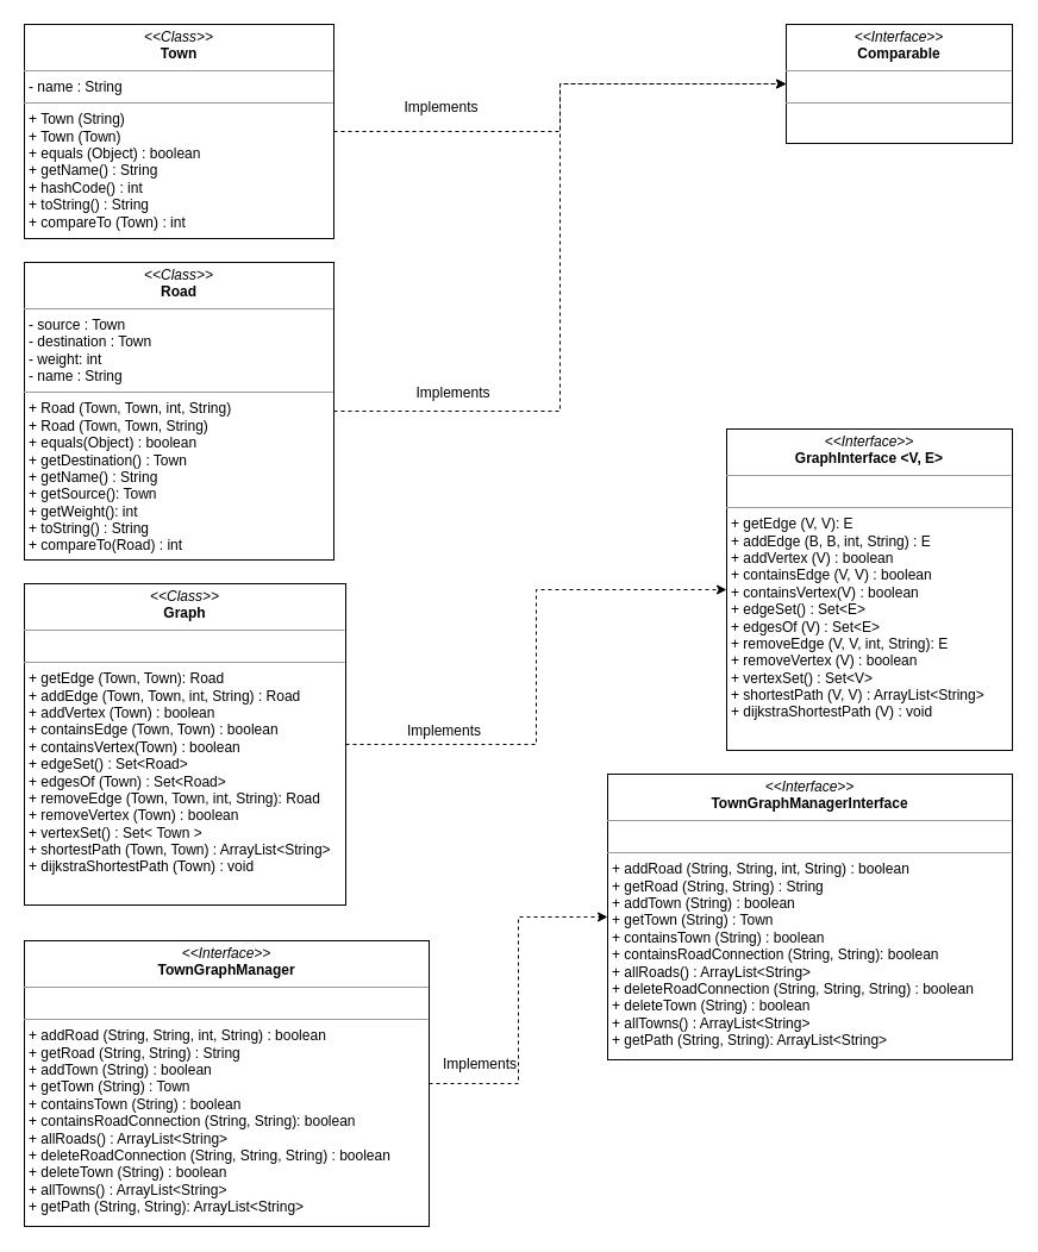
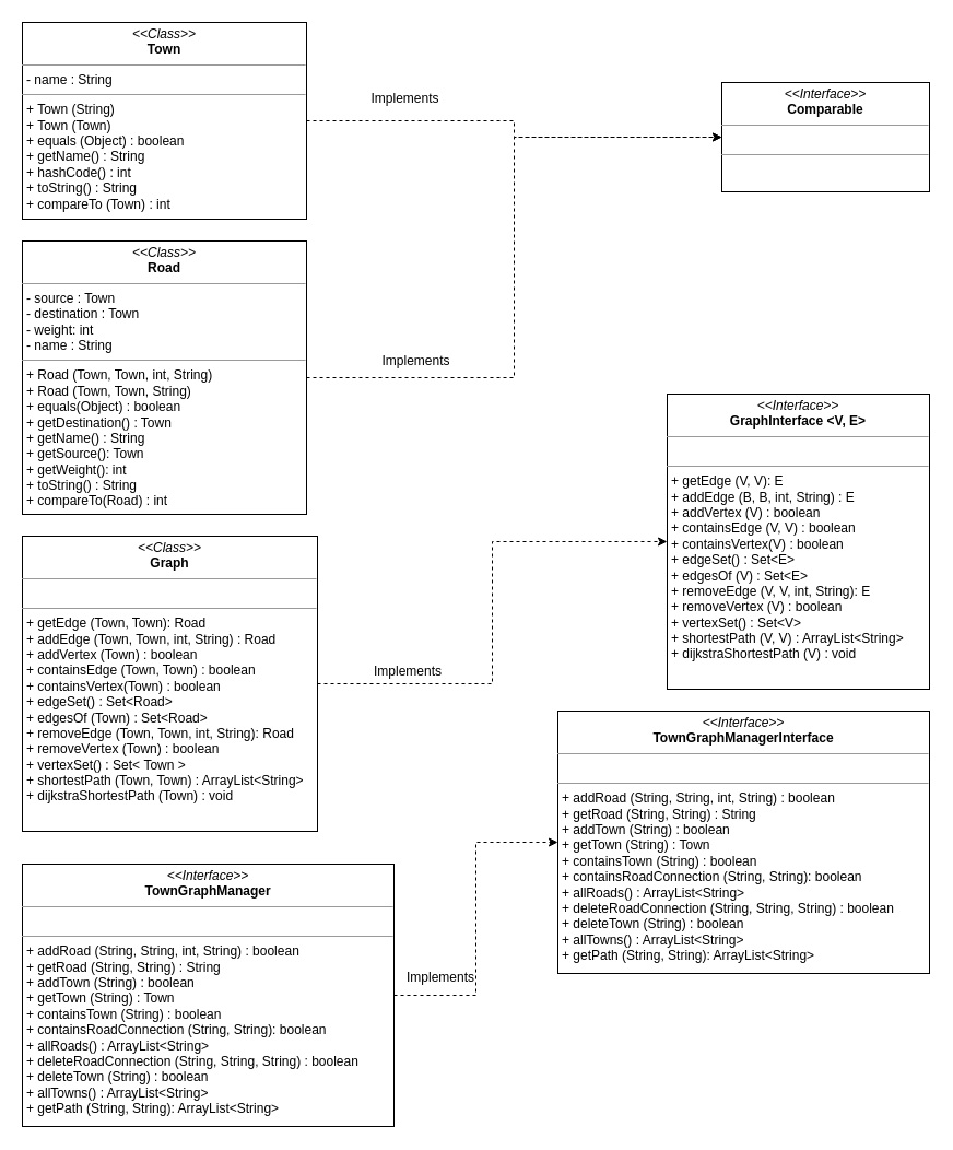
  <mxCell id="0" />
  <mxCell id="1" parent="0" />
- <mxCell id="2" value="&lt;p style=&quot;margin: 0px ; margin-top: 4px ; text-align: center&quot;&gt;&lt;i&gt;&amp;lt;&amp;lt;Interface&amp;gt;&amp;gt;&lt;/i&gt;&lt;br&gt;&lt;b&gt;Comparable&lt;/b&gt;&lt;/p&gt;&lt;hr size=&quot;1&quot;&gt;&lt;p style=&quot;margin: 0px ; margin-left: 4px&quot;&gt;&lt;br&gt;&lt;/p&gt;&lt;hr size=&quot;1&quot;&gt;&lt;p style=&quot;margin: 0px ; margin-left: 4px&quot;&gt;&lt;br&gt;&lt;/p&gt;" style="verticalAlign=top;align=left;overflow=fill;fontSize=12;fontFamily=Helvetica;html=1;" vertex="1" parent="1"><mxGeometry x="660" y="20" width="190" height="100" as="geometry" /></mxCell>
+ <mxCell id="2" value="&lt;p style=&quot;margin: 0px ; margin-top: 4px ; text-align: center&quot;&gt;&lt;i&gt;&amp;lt;&amp;lt;Interface&amp;gt;&amp;gt;&lt;/i&gt;&lt;br&gt;&lt;b&gt;Comparable&lt;/b&gt;&lt;/p&gt;&lt;hr size=&quot;1&quot;&gt;&lt;p style=&quot;margin: 0px ; margin-left: 4px&quot;&gt;&lt;br&gt;&lt;/p&gt;&lt;hr size=&quot;1&quot;&gt;&lt;p style=&quot;margin: 0px ; margin-left: 4px&quot;&gt;&lt;br&gt;&lt;/p&gt;" style="verticalAlign=top;align=left;overflow=fill;fontSize=12;fontFamily=Helvetica;html=1;" vertex="1" parent="1"><mxGeometry x="660" y="75" width="190" height="100" as="geometry" /></mxCell>
  <mxCell id="3" style="edgeStyle=orthogonalEdgeStyle;rounded=0;orthogonalLoop=1;jettySize=auto;html=1;entryX=0;entryY=0.5;entryDx=0;entryDy=0;dashed=1;" edge="1" parent="1" source="4" target="2"><mxGeometry relative="1" as="geometry" /></mxCell>
  <mxCell id="4" value="&lt;p style=&quot;margin: 0px ; margin-top: 4px ; text-align: center&quot;&gt;&lt;i&gt;&amp;lt;&amp;lt;Class&amp;gt;&amp;gt;&lt;/i&gt;&lt;br&gt;&lt;b&gt;Town&lt;/b&gt;&lt;/p&gt;&lt;hr size=&quot;1&quot;&gt;&lt;p style=&quot;margin: 0px ; margin-left: 4px&quot;&gt;- name : String&lt;/p&gt;&lt;hr size=&quot;1&quot;&gt;&lt;p style=&quot;margin: 0px ; margin-left: 4px&quot;&gt;+ Town (String)&lt;/p&gt;&lt;p style=&quot;margin: 0px ; margin-left: 4px&quot;&gt;+ Town (Town)&lt;/p&gt;&lt;p style=&quot;margin: 0px ; margin-left: 4px&quot;&gt;+ equals (Object) : boolean&lt;/p&gt;&lt;p style=&quot;margin: 0px ; margin-left: 4px&quot;&gt;+ getName() : String&lt;/p&gt;&lt;p style=&quot;margin: 0px ; margin-left: 4px&quot;&gt;+ hashCode() : int&lt;/p&gt;&lt;p style=&quot;margin: 0px ; margin-left: 4px&quot;&gt;+ toString() : String&lt;/p&gt;&lt;p style=&quot;margin: 0px ; margin-left: 4px&quot;&gt;+ compareTo (Town) : int&lt;/p&gt;&lt;p style=&quot;margin: 0px ; margin-left: 4px&quot;&gt;&lt;br&gt;&lt;/p&gt;" style="verticalAlign=top;align=left;overflow=fill;fontSize=12;fontFamily=Helvetica;html=1;" vertex="1" parent="1"><mxGeometry x="20" y="20" width="260" height="180" as="geometry" /></mxCell>
  <mxCell id="5" style="edgeStyle=orthogonalEdgeStyle;rounded=0;orthogonalLoop=1;jettySize=auto;html=1;entryX=0;entryY=0.5;entryDx=0;entryDy=0;dashed=1;" edge="1" parent="1" source="6" target="2"><mxGeometry relative="1" as="geometry" /></mxCell>
  <mxCell id="6" value="&lt;p style=&quot;margin: 0px ; margin-top: 4px ; text-align: center&quot;&gt;&lt;i&gt;&amp;lt;&amp;lt;Class&amp;gt;&amp;gt;&lt;/i&gt;&lt;br&gt;&lt;b&gt;Road&lt;/b&gt;&lt;/p&gt;&lt;hr size=&quot;1&quot;&gt;&lt;p style=&quot;margin: 0px ; margin-left: 4px&quot;&gt;- source : Town&lt;/p&gt;&lt;p style=&quot;margin: 0px ; margin-left: 4px&quot;&gt;- destination : Town&lt;/p&gt;&lt;p style=&quot;margin: 0px ; margin-left: 4px&quot;&gt;- weight: int&lt;/p&gt;&lt;p style=&quot;margin: 0px ; margin-left: 4px&quot;&gt;- name : String&lt;/p&gt;&lt;hr size=&quot;1&quot;&gt;&lt;p style=&quot;margin: 0px ; margin-left: 4px&quot;&gt;+ Road (Town, Town, int, String)&lt;/p&gt;&lt;p style=&quot;margin: 0px ; margin-left: 4px&quot;&gt;+ Road (Town, Town, String)&lt;/p&gt;&lt;p style=&quot;margin: 0px ; margin-left: 4px&quot;&gt;+ equals(Object) : boolean&lt;/p&gt;&lt;p style=&quot;margin: 0px ; margin-left: 4px&quot;&gt;+ getDestination() : Town&lt;/p&gt;&lt;p style=&quot;margin: 0px ; margin-left: 4px&quot;&gt;+ getName() : String&lt;/p&gt;&lt;p style=&quot;margin: 0px ; margin-left: 4px&quot;&gt;+ getSource(): Town&lt;/p&gt;&lt;p style=&quot;margin: 0px ; margin-left: 4px&quot;&gt;+ getWeight(): int&lt;/p&gt;&lt;p style=&quot;margin: 0px ; margin-left: 4px&quot;&gt;+ toString() : String&lt;/p&gt;&lt;p style=&quot;margin: 0px ; margin-left: 4px&quot;&gt;+ compareTo(Road) : int&lt;/p&gt;" style="verticalAlign=top;align=left;overflow=fill;fontSize=12;fontFamily=Helvetica;html=1;" vertex="1" parent="1"><mxGeometry x="20" y="220" width="260" height="250" as="geometry" /></mxCell>
  <mxCell id="7" value="&lt;p style=&quot;margin: 0px ; margin-top: 4px ; text-align: center&quot;&gt;&lt;i&gt;&amp;lt;&amp;lt;Interface&amp;gt;&amp;gt;&lt;/i&gt;&lt;br&gt;&lt;b&gt;GraphInterface &amp;lt;V, E&amp;gt;&lt;/b&gt;&lt;/p&gt;&lt;hr size=&quot;1&quot;&gt;&lt;p style=&quot;margin: 0px ; margin-left: 4px&quot;&gt;&lt;br&gt;&lt;/p&gt;&lt;hr size=&quot;1&quot;&gt;&lt;p style=&quot;margin: 0px ; margin-left: 4px&quot;&gt;+ getEdge (V, V): E&lt;/p&gt;&lt;p style=&quot;margin: 0px ; margin-left: 4px&quot;&gt;+ addEdge (B, B, int, String) : E&lt;/p&gt;&lt;p style=&quot;margin: 0px ; margin-left: 4px&quot;&gt;+ addVertex (V) : boolean&lt;/p&gt;&lt;p style=&quot;margin: 0px ; margin-left: 4px&quot;&gt;+ containsEdge (V, V) : boolean&lt;/p&gt;&lt;p style=&quot;margin: 0px ; margin-left: 4px&quot;&gt;+ containsVertex(V) : boolean&lt;/p&gt;&lt;p style=&quot;margin: 0px ; margin-left: 4px&quot;&gt;+ edgeSet() : Set&amp;lt;E&amp;gt;&lt;/p&gt;&lt;p style=&quot;margin: 0px ; margin-left: 4px&quot;&gt;+ edgesOf (V) : Set&amp;lt;E&amp;gt;&lt;/p&gt;&lt;p style=&quot;margin: 0px ; margin-left: 4px&quot;&gt;+ removeEdge (V, V, int, String): E&lt;/p&gt;&lt;p style=&quot;margin: 0px ; margin-left: 4px&quot;&gt;+ removeVertex (V) : boolean&lt;/p&gt;&lt;p style=&quot;margin: 0px ; margin-left: 4px&quot;&gt;+ vertexSet() : Set&amp;lt;V&amp;gt;&lt;/p&gt;&lt;p style=&quot;margin: 0px ; margin-left: 4px&quot;&gt;+ shortestPath (V, V) : ArrayList&amp;lt;String&amp;gt;&lt;/p&gt;&lt;p style=&quot;margin: 0px ; margin-left: 4px&quot;&gt;+ dijkstraShortestPath (V) : void&lt;/p&gt;" style="verticalAlign=top;align=left;overflow=fill;fontSize=12;fontFamily=Helvetica;html=1;" vertex="1" parent="1"><mxGeometry x="610" y="360" width="240" height="270" as="geometry" /></mxCell>
  <mxCell id="8" value="&lt;p style=&quot;margin: 0px ; margin-top: 4px ; text-align: center&quot;&gt;&lt;i&gt;&amp;lt;&amp;lt;Interface&amp;gt;&amp;gt;&lt;/i&gt;&lt;br&gt;&lt;b&gt;TownGraphManagerInterface&lt;/b&gt;&lt;/p&gt;&lt;hr size=&quot;1&quot;&gt;&lt;p style=&quot;margin: 0px ; margin-left: 4px&quot;&gt;&lt;br&gt;&lt;/p&gt;&lt;hr size=&quot;1&quot;&gt;&lt;p style=&quot;margin: 0px ; margin-left: 4px&quot;&gt;+ addRoad (String, String, int, String) : boolean&lt;/p&gt;&lt;p style=&quot;margin: 0px ; margin-left: 4px&quot;&gt;+ getRoad (String, String) : String&lt;/p&gt;&lt;p style=&quot;margin: 0px ; margin-left: 4px&quot;&gt;+ addTown (String) : boolean&lt;/p&gt;&lt;p style=&quot;margin: 0px ; margin-left: 4px&quot;&gt;+ getTown (String) : Town&lt;/p&gt;&lt;p style=&quot;margin: 0px ; margin-left: 4px&quot;&gt;+ containsTown (String) : boolean&lt;/p&gt;&lt;p style=&quot;margin: 0px ; margin-left: 4px&quot;&gt;+ containsRoadConnection (String, String): boolean&lt;/p&gt;&lt;p style=&quot;margin: 0px ; margin-left: 4px&quot;&gt;+ allRoads() : ArrayList&amp;lt;String&amp;gt;&lt;/p&gt;&lt;p style=&quot;margin: 0px ; margin-left: 4px&quot;&gt;+ deleteRoadConnection (String, String, String) : boolean&lt;/p&gt;&lt;p style=&quot;margin: 0px ; margin-left: 4px&quot;&gt;+ deleteTown (String) : boolean&lt;/p&gt;&lt;p style=&quot;margin: 0px ; margin-left: 4px&quot;&gt;+ allTowns() : ArrayList&amp;lt;String&amp;gt;&lt;/p&gt;&lt;p style=&quot;margin: 0px ; margin-left: 4px&quot;&gt;+ getPath (String, String): ArrayList&amp;lt;String&amp;gt;&lt;/p&gt;" style="verticalAlign=top;align=left;overflow=fill;fontSize=12;fontFamily=Helvetica;html=1;" vertex="1" parent="1"><mxGeometry x="510" y="650" width="340" height="240" as="geometry" /></mxCell>
  <mxCell id="9" value="Implements" style="text;html=1;align=center;verticalAlign=middle;resizable=0;points=[];autosize=1;" vertex="1" parent="1"><mxGeometry x="330" y="80" width="80" height="20" as="geometry" /></mxCell>
  <mxCell id="10" value="Implements" style="text;html=1;align=center;verticalAlign=middle;resizable=0;points=[];autosize=1;" vertex="1" parent="1"><mxGeometry x="340" y="320" width="80" height="20" as="geometry" /></mxCell>
  <mxCell id="11" style="edgeStyle=orthogonalEdgeStyle;rounded=0;orthogonalLoop=1;jettySize=auto;html=1;entryX=0;entryY=0.5;entryDx=0;entryDy=0;dashed=1;" edge="1" parent="1" source="12" target="7"><mxGeometry relative="1" as="geometry" /></mxCell>
  <mxCell id="12" value="&lt;p style=&quot;margin: 0px ; margin-top: 4px ; text-align: center&quot;&gt;&lt;i&gt;&amp;lt;&amp;lt;Class&amp;gt;&amp;gt;&lt;/i&gt;&lt;br&gt;&lt;b&gt;Graph&lt;/b&gt;&lt;/p&gt;&lt;hr size=&quot;1&quot;&gt;&lt;p style=&quot;margin: 0px ; margin-left: 4px&quot;&gt;&lt;br&gt;&lt;/p&gt;&lt;hr size=&quot;1&quot;&gt;&lt;p style=&quot;margin: 0px ; margin-left: 4px&quot;&gt;+ getEdge (Town, Town): Road&lt;/p&gt;&lt;p style=&quot;margin: 0px ; margin-left: 4px&quot;&gt;+ addEdge (Town, Town, int, String) : Road&lt;/p&gt;&lt;p style=&quot;margin: 0px ; margin-left: 4px&quot;&gt;&lt;span&gt;+ addVertex (Town) : boolean&lt;/span&gt;&lt;/p&gt;&lt;p style=&quot;margin: 0px ; margin-left: 4px&quot;&gt;+ containsEdge (Town, Town) : boolean&lt;/p&gt;&lt;p style=&quot;margin: 0px ; margin-left: 4px&quot;&gt;+ containsVertex(Town) : boolean&lt;/p&gt;&lt;p style=&quot;margin: 0px ; margin-left: 4px&quot;&gt;+ edgeSet() : Set&amp;lt;Road&amp;gt;&lt;/p&gt;&lt;p style=&quot;margin: 0px ; margin-left: 4px&quot;&gt;+ edgesOf (Town) : Set&amp;lt;Road&amp;gt;&lt;/p&gt;&lt;p style=&quot;margin: 0px ; margin-left: 4px&quot;&gt;+ removeEdge (Town, Town, int, String): Road&lt;/p&gt;&lt;p style=&quot;margin: 0px ; margin-left: 4px&quot;&gt;+ removeVertex (Town) : boolean&lt;/p&gt;&lt;p style=&quot;margin: 0px ; margin-left: 4px&quot;&gt;+ vertexSet() : Set&amp;lt;&amp;nbsp;Town &amp;gt;&lt;/p&gt;&lt;p style=&quot;margin: 0px ; margin-left: 4px&quot;&gt;+ shortestPath (Town, Town) : ArrayList&amp;lt;String&amp;gt;&lt;/p&gt;&lt;p style=&quot;margin: 0px ; margin-left: 4px&quot;&gt;+ dijkstraShortestPath (Town) : void&lt;/p&gt;" style="verticalAlign=top;align=left;overflow=fill;fontSize=12;fontFamily=Helvetica;html=1;" vertex="1" parent="1"><mxGeometry x="20" y="490" width="270" height="270" as="geometry" /></mxCell>
  <mxCell id="13" value="&lt;font face=&quot;helvetica&quot;&gt;Implements&lt;/font&gt;" style="text;whiteSpace=wrap;html=1;" vertex="1" parent="1"><mxGeometry x="340" y="600" width="50" height="30" as="geometry" /></mxCell>
  <mxCell id="14" style="edgeStyle=orthogonalEdgeStyle;rounded=0;orthogonalLoop=1;jettySize=auto;html=1;entryX=0;entryY=0.5;entryDx=0;entryDy=0;dashed=1;" edge="1" parent="1" source="15" target="8"><mxGeometry relative="1" as="geometry" /></mxCell>
  <mxCell id="15" value="&lt;p style=&quot;margin: 0px ; margin-top: 4px ; text-align: center&quot;&gt;&lt;i&gt;&amp;lt;&amp;lt;Interface&amp;gt;&amp;gt;&lt;/i&gt;&lt;br&gt;&lt;b&gt;TownGraphManager&lt;/b&gt;&lt;/p&gt;&lt;hr size=&quot;1&quot;&gt;&lt;p style=&quot;margin: 0px ; margin-left: 4px&quot;&gt;&lt;br&gt;&lt;/p&gt;&lt;hr size=&quot;1&quot;&gt;&lt;p style=&quot;margin: 0px ; margin-left: 4px&quot;&gt;+ addRoad (String, String, int, String) : boolean&lt;/p&gt;&lt;p style=&quot;margin: 0px ; margin-left: 4px&quot;&gt;+ getRoad (String, String) : String&lt;/p&gt;&lt;p style=&quot;margin: 0px ; margin-left: 4px&quot;&gt;+ addTown (String) : boolean&lt;/p&gt;&lt;p style=&quot;margin: 0px ; margin-left: 4px&quot;&gt;+ getTown (String) : Town&lt;/p&gt;&lt;p style=&quot;margin: 0px ; margin-left: 4px&quot;&gt;+ containsTown (String) : boolean&lt;/p&gt;&lt;p style=&quot;margin: 0px ; margin-left: 4px&quot;&gt;+ containsRoadConnection (String, String): boolean&lt;/p&gt;&lt;p style=&quot;margin: 0px ; margin-left: 4px&quot;&gt;+ allRoads() : ArrayList&amp;lt;String&amp;gt;&lt;/p&gt;&lt;p style=&quot;margin: 0px ; margin-left: 4px&quot;&gt;+ deleteRoadConnection (String, String, String) : boolean&lt;/p&gt;&lt;p style=&quot;margin: 0px ; margin-left: 4px&quot;&gt;+ deleteTown (String) : boolean&lt;/p&gt;&lt;p style=&quot;margin: 0px ; margin-left: 4px&quot;&gt;+ allTowns() : ArrayList&amp;lt;String&amp;gt;&lt;/p&gt;&lt;p style=&quot;margin: 0px ; margin-left: 4px&quot;&gt;+ getPath (String, String): ArrayList&amp;lt;String&amp;gt;&lt;/p&gt;" style="verticalAlign=top;align=left;overflow=fill;fontSize=12;fontFamily=Helvetica;html=1;" vertex="1" parent="1"><mxGeometry x="20" y="790" width="340" height="240" as="geometry" /></mxCell>
  <mxCell id="16" value="&lt;font face=&quot;helvetica&quot;&gt;Implements&lt;/font&gt;" style="text;whiteSpace=wrap;html=1;" vertex="1" parent="1"><mxGeometry x="370" y="880" width="50" height="30" as="geometry" /></mxCell>
